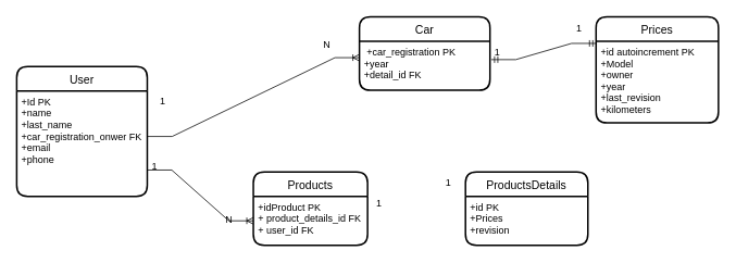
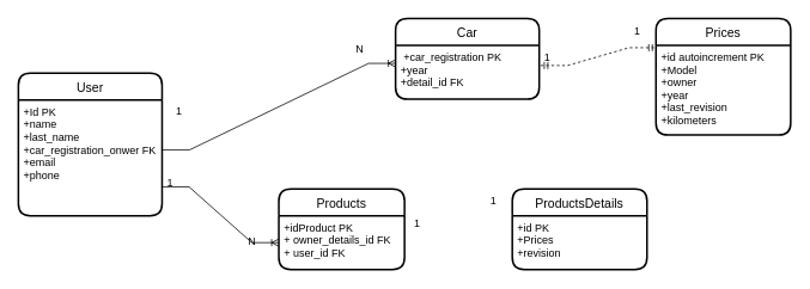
  <mxCell id="0" />
  <mxCell id="1" parent="0" />
  <mxCell id="2" value="User" style="swimlane;childLayout=stackLayout;horizontal=1;startSize=30;horizontalStack=0;rounded=1;fontSize=14;fontStyle=0;strokeWidth=2;resizeParent=0;resizeLast=1;shadow=0;dashed=0;align=center;" vertex="1" parent="1"><mxGeometry x="20" y="81" width="160" height="159" as="geometry" /></mxCell>
  <mxCell id="3" value="+Id PK &#10;+name &#10;+last_name&#10;+car_registration_onwer FK&#10;+email&#10;+phone&#10;" style="align=left;strokeColor=none;fillColor=none;spacingLeft=4;fontSize=12;verticalAlign=top;resizable=0;rotatable=0;part=1;" vertex="1" parent="2"><mxGeometry y="30" width="160" height="129" as="geometry" /></mxCell>
  <mxCell id="4" value="Car" style="swimlane;childLayout=stackLayout;horizontal=1;startSize=30;horizontalStack=0;rounded=1;fontSize=14;fontStyle=0;strokeWidth=2;resizeParent=0;resizeLast=1;shadow=0;dashed=0;align=center;" vertex="1" parent="1"><mxGeometry x="440" y="20" width="160" height="90" as="geometry" /></mxCell>
  <mxCell id="5" value=" +car_registration PK&#10;+year&#10;+detail_id FK" style="align=left;strokeColor=none;fillColor=none;spacingLeft=4;fontSize=12;verticalAlign=top;resizable=0;rotatable=0;part=1;" vertex="1" parent="4"><mxGeometry y="30" width="160" height="60" as="geometry" /></mxCell>
  <mxCell id="6" value="Products" style="swimlane;childLayout=stackLayout;horizontal=1;startSize=30;horizontalStack=0;rounded=1;fontSize=14;fontStyle=0;strokeWidth=2;resizeParent=0;resizeLast=1;shadow=0;dashed=0;align=center;" vertex="1" parent="1"><mxGeometry x="310" y="210" width="140" height="90" as="geometry" /></mxCell>
- <mxCell id="7" value="+idProduct PK&#10;+ product_details_id FK&#10;+ user_id FK" style="align=left;strokeColor=none;fillColor=none;spacingLeft=4;fontSize=12;verticalAlign=top;resizable=0;rotatable=0;part=1;" vertex="1" parent="6"><mxGeometry y="30" width="140" height="60" as="geometry" /></mxCell>
+ <mxCell id="7" value="+idProduct PK&#10;+ owner_details_id FK&#10;+ user_id FK" style="align=left;strokeColor=none;fillColor=none;spacingLeft=4;fontSize=12;verticalAlign=top;resizable=0;rotatable=0;part=1;" vertex="1" parent="6"><mxGeometry y="30" width="140" height="60" as="geometry" /></mxCell>
  <mxCell id="8" value="Prices" style="swimlane;childLayout=stackLayout;horizontal=1;startSize=30;horizontalStack=0;rounded=1;fontSize=14;fontStyle=0;strokeWidth=2;resizeParent=0;resizeLast=1;shadow=0;dashed=0;align=center;" vertex="1" parent="1"><mxGeometry x="730" y="20" width="150" height="130" as="geometry" /></mxCell>
  <mxCell id="9" value="+id autoincrement PK&#10;+Model&#10;+owner &#10;+year&#10;+last_revision&#10;+kilometers&#10;" style="align=left;strokeColor=none;fillColor=none;spacingLeft=4;fontSize=12;verticalAlign=top;resizable=0;rotatable=0;part=1;" vertex="1" parent="8"><mxGeometry y="30" width="150" height="100" as="geometry" /></mxCell>
  <mxCell id="10" value="ProductsDetails" style="swimlane;childLayout=stackLayout;horizontal=1;startSize=30;horizontalStack=0;rounded=1;fontSize=14;fontStyle=0;strokeWidth=2;resizeParent=0;resizeLast=1;shadow=0;dashed=0;align=center;" vertex="1" parent="1"><mxGeometry x="570" y="210" width="150" height="90" as="geometry" /></mxCell>
  <mxCell id="11" value="+id PK&#10;+Prices&#10;+revision" style="align=left;strokeColor=none;fillColor=none;spacingLeft=4;fontSize=12;verticalAlign=top;resizable=0;rotatable=0;part=1;" vertex="1" parent="10"><mxGeometry y="30" width="150" height="60" as="geometry" /></mxCell>
  <mxCell id="12" value="" style="edgeStyle=entityRelationEdgeStyle;fontSize=12;html=1;endArrow=ERoneToMany;rounded=0;exitX=1.003;exitY=0.431;exitDx=0;exitDy=0;exitPerimeter=0;" edge="1" parent="1" source="3"><mxGeometry width="100" height="100" relative="1" as="geometry"><mxPoint x="310" y="150" as="sourcePoint" /><mxPoint x="440" y="70" as="targetPoint" /></mxGeometry></mxCell>
- <mxCell id="13" value="" style="edgeStyle=entityRelationEdgeStyle;fontSize=12;html=1;endArrow=ERmandOne;startArrow=ERmandOne;rounded=0;exitX=1.01;exitY=0.373;exitDx=0;exitDy=0;exitPerimeter=0;entryX=0;entryY=0.25;entryDx=0;entryDy=0;" edge="1" parent="1" source="5" target="8"><mxGeometry width="100" height="100" relative="1" as="geometry"><mxPoint x="600" y="150" as="sourcePoint" /><mxPoint x="700" y="50" as="targetPoint" /></mxGeometry></mxCell>
+ <mxCell id="13" value="" style="edgeStyle=entityRelationEdgeStyle;fontSize=12;html=1;endArrow=ERmandOne;startArrow=ERmandOne;rounded=0;exitX=1.01;exitY=0.373;exitDx=0;exitDy=0;exitPerimeter=0;entryX=0;entryY=0.25;entryDx=0;entryDy=0;dashed=1;" edge="1" parent="1" source="5" target="8"><mxGeometry width="100" height="100" relative="1" as="geometry"><mxPoint x="600" y="150" as="sourcePoint" /><mxPoint x="700" y="50" as="targetPoint" /></mxGeometry></mxCell>
  <mxCell id="14" value="" style="edgeStyle=entityRelationEdgeStyle;fontSize=12;html=1;endArrow=ERoneToMany;rounded=0;entryX=0;entryY=0.5;entryDx=0;entryDy=0;exitX=1;exitY=0.75;exitDx=0;exitDy=0;" edge="1" parent="1" source="3" target="7"><mxGeometry width="100" height="100" relative="1" as="geometry"><mxPoint x="240" y="190" as="sourcePoint" /><mxPoint x="230" y="270" as="targetPoint" /></mxGeometry></mxCell>
  <mxCell id="15" value="1" style="text;strokeColor=none;fillColor=none;spacingLeft=4;spacingRight=4;overflow=hidden;rotatable=0;points=[[0,0.5],[1,0.5]];portConstraint=eastwest;fontSize=12;" vertex="1" parent="1"><mxGeometry x="190" y="110" width="40" height="30" as="geometry" /></mxCell>
  <mxCell id="16" value="1" style="text;strokeColor=none;fillColor=none;spacingLeft=4;spacingRight=4;overflow=hidden;rotatable=0;points=[[0,0.5],[1,0.5]];portConstraint=eastwest;fontSize=12;" vertex="1" parent="1"><mxGeometry x="180" y="190" width="40" height="30" as="geometry" /></mxCell>
  <mxCell id="17" value="1" style="text;strokeColor=none;fillColor=none;spacingLeft=4;spacingRight=4;overflow=hidden;rotatable=0;points=[[0,0.5],[1,0.5]];portConstraint=eastwest;fontSize=12;" vertex="1" parent="1"><mxGeometry x="455" y="235" width="40" height="30" as="geometry" /></mxCell>
  <mxCell id="18" value="1" style="text;strokeColor=none;fillColor=none;spacingLeft=4;spacingRight=4;overflow=hidden;rotatable=0;points=[[0,0.5],[1,0.5]];portConstraint=eastwest;fontSize=12;" vertex="1" parent="1"><mxGeometry x="540" y="210" width="40" height="30" as="geometry" /></mxCell>
  <mxCell id="19" value="1" style="text;strokeColor=none;fillColor=none;spacingLeft=4;spacingRight=4;overflow=hidden;rotatable=0;points=[[0,0.5],[1,0.5]];portConstraint=eastwest;fontSize=12;" vertex="1" parent="1"><mxGeometry x="600" y="50" width="40" height="30" as="geometry" /></mxCell>
  <mxCell id="20" value="1" style="text;strokeColor=none;fillColor=none;spacingLeft=4;spacingRight=4;overflow=hidden;rotatable=0;points=[[0,0.5],[1,0.5]];portConstraint=eastwest;fontSize=12;" vertex="1" parent="1"><mxGeometry x="700" y="20" width="40" height="30" as="geometry" /></mxCell>
  <mxCell id="21" value="N" style="text;strokeColor=none;fillColor=none;spacingLeft=4;spacingRight=4;overflow=hidden;rotatable=0;points=[[0,0.5],[1,0.5]];portConstraint=eastwest;fontSize=12;" vertex="1" parent="1"><mxGeometry x="390" y="40" width="40" height="30" as="geometry" /></mxCell>
  <mxCell id="22" value="N" style="text;strokeColor=none;fillColor=none;spacingLeft=4;spacingRight=4;overflow=hidden;rotatable=0;points=[[0,0.5],[1,0.5]];portConstraint=eastwest;fontSize=12;" vertex="1" parent="1"><mxGeometry x="270" y="255" width="40" height="30" as="geometry" /></mxCell>
